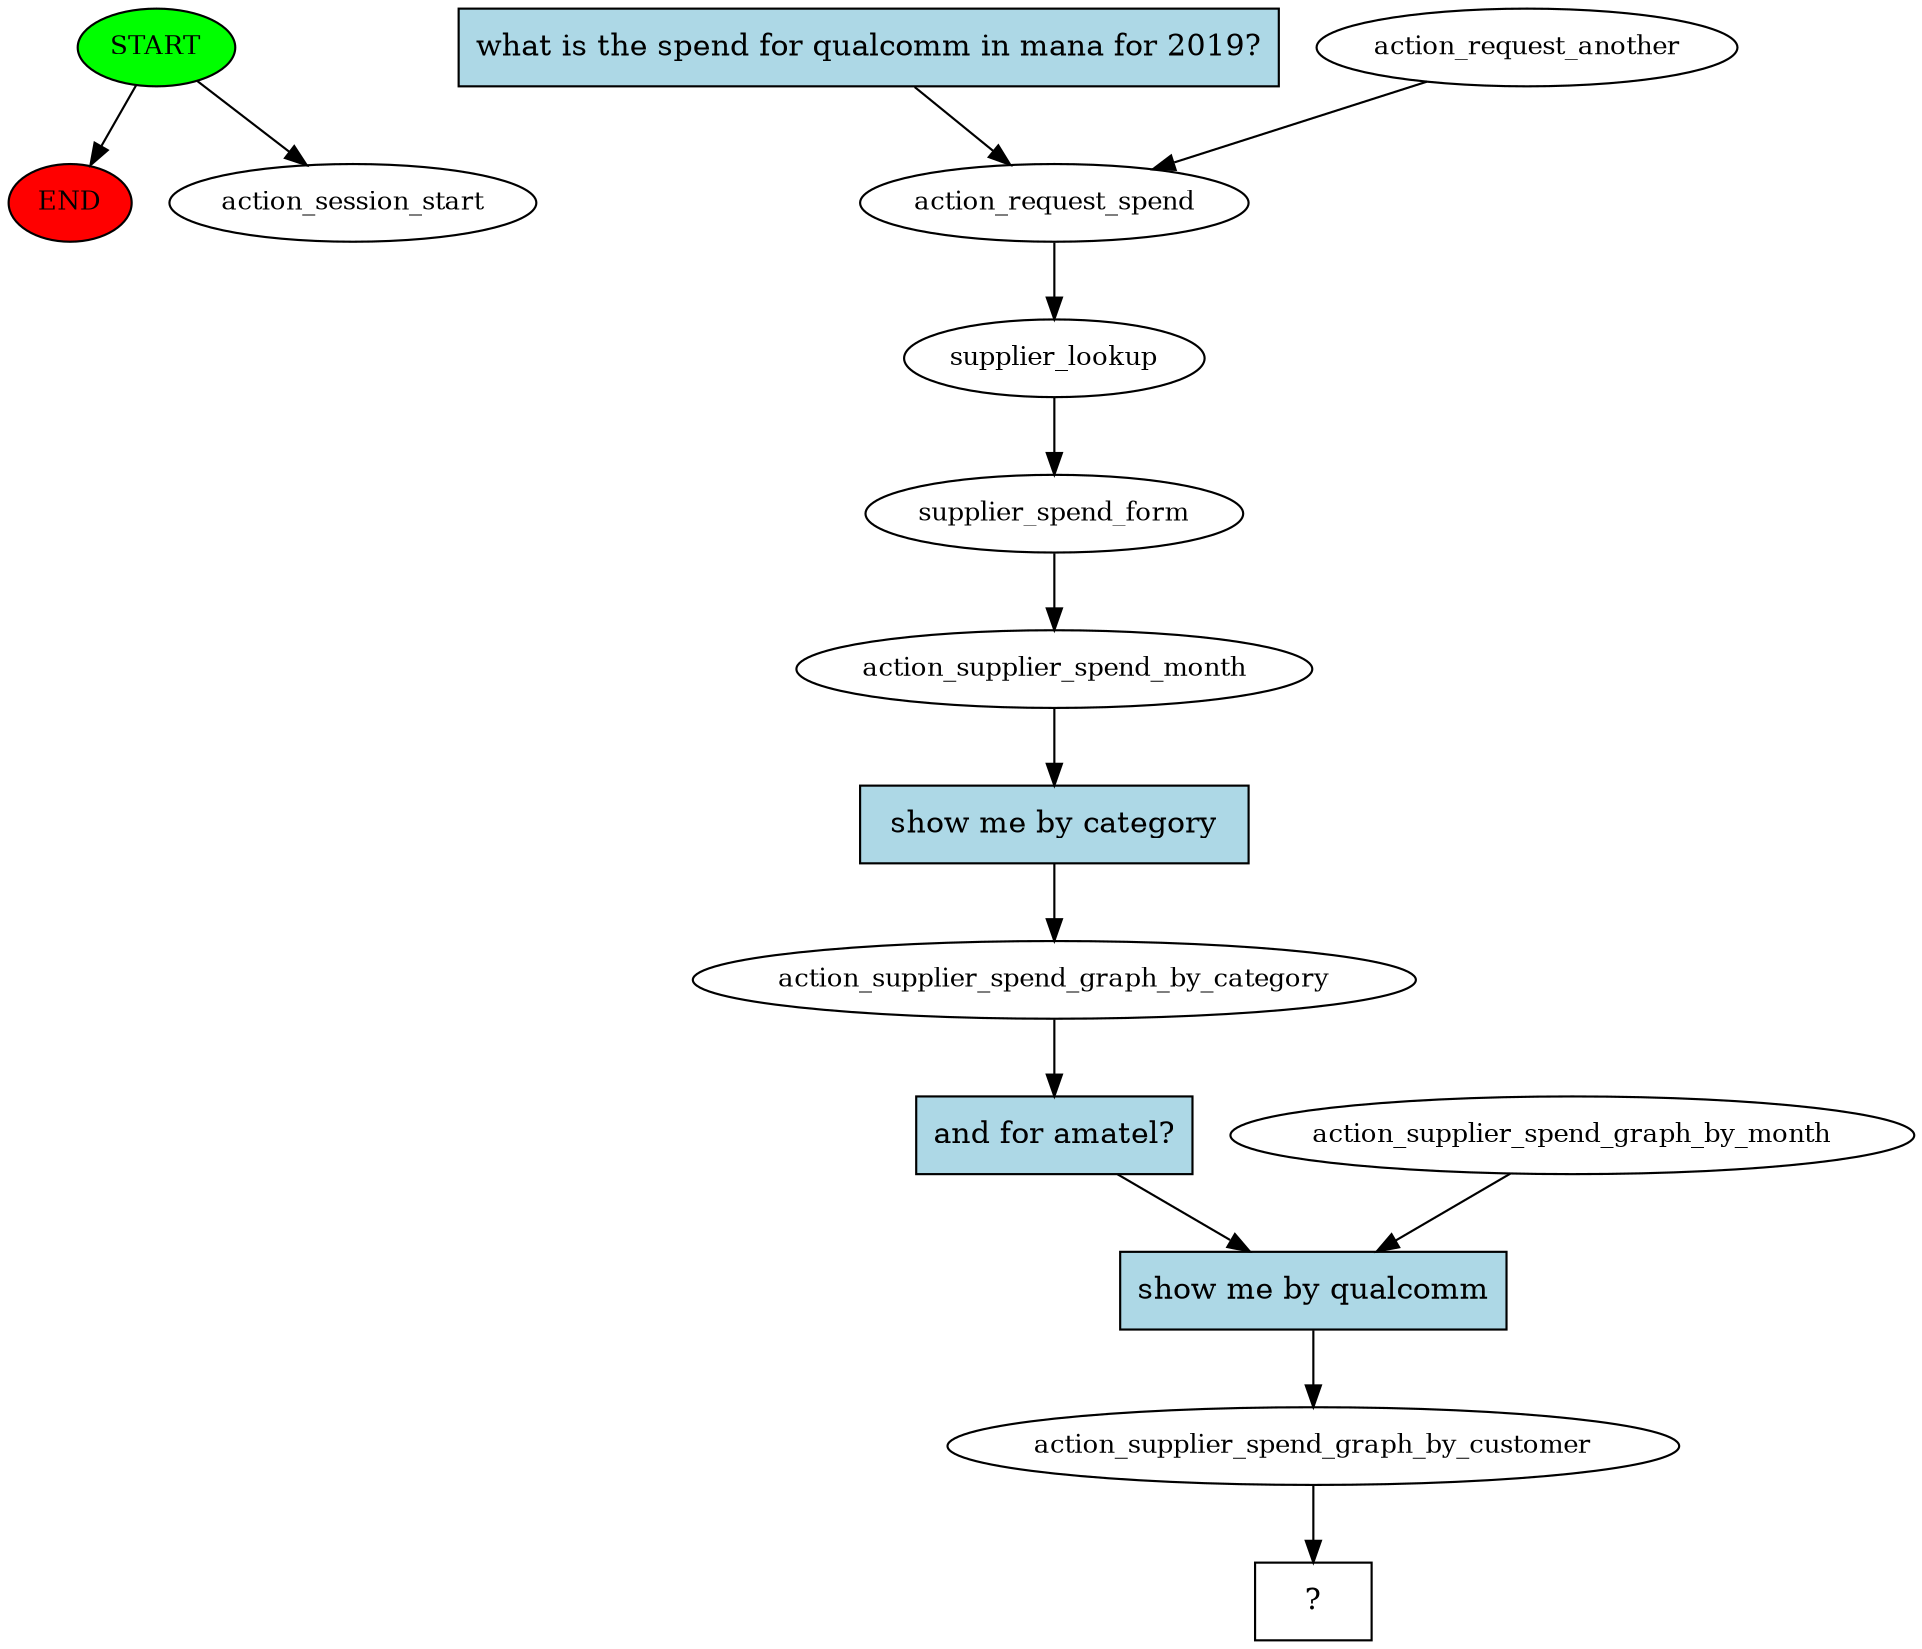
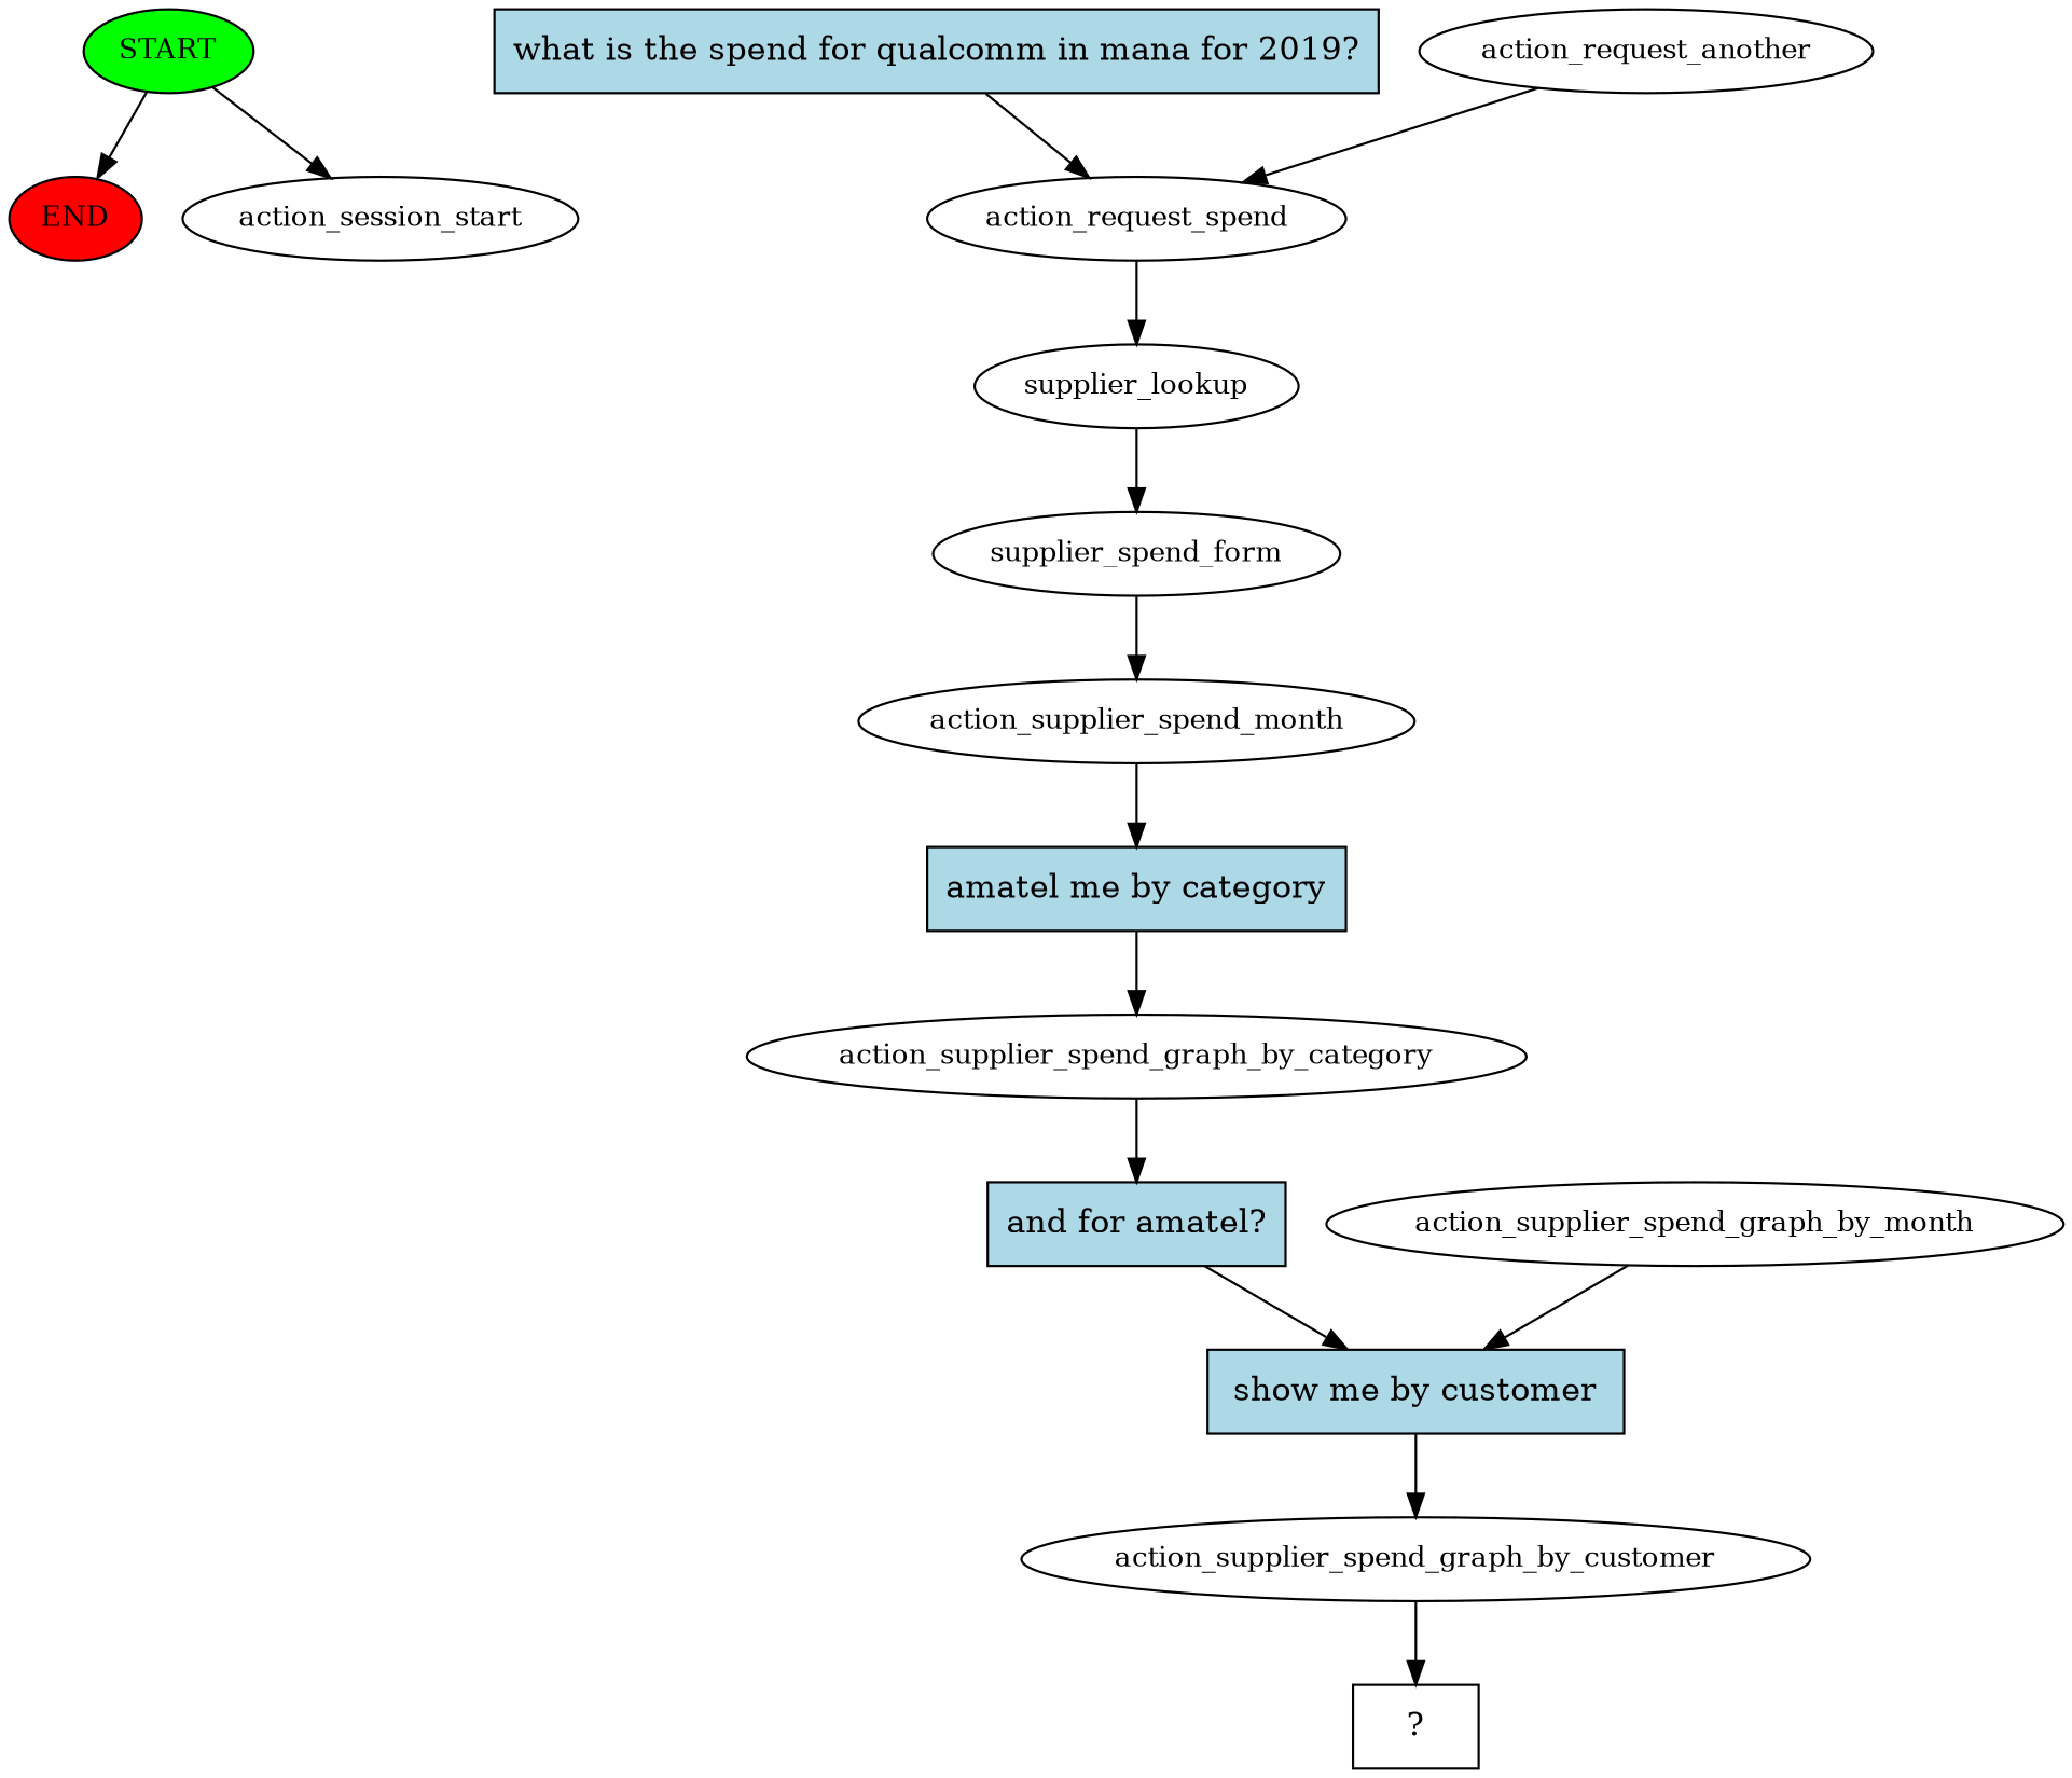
  digraph {
    node [fontsize=12]
    n1 [fillcolor=green label=START style=filled]
    n2 [fillcolor=red label=END style=filled]
    n3 [label=action_session_start]
    n4 [fillcolor=lightblue label="what is the spend for qualcomm in mana for 2019?" shape=rect style=filled fontsize=""]
    n5 [label=action_request_spend]
    n6 [label=supplier_lookup]
    n7 [label=supplier_spend_form]
    n8 [label=action_supplier_spend_month]
-   n9 [fillcolor=lightblue label="show me by category" shape=rect style=filled fontsize=""]
+   n9 [fillcolor=lightblue label="amatel me by category" shape=rect style=filled fontsize=""]
    n10 [label=action_supplier_spend_graph_by_category]
    n11 [fillcolor=lightblue label="and for amatel?" shape=rect style=filled fontsize=""]
-   n12 [fillcolor=lightblue label="show me by qualcomm" shape=rect style=filled fontsize=""]
+   n12 [fillcolor=lightblue label="show me by customer" shape=rect style=filled fontsize=""]
    n13 [label=action_request_another]
    n14 [label=action_supplier_spend_graph_by_month]
    n15 [label=action_supplier_spend_graph_by_customer]
    n16 [label="  ?  " shape=rect fontsize=""]
    n1 -> n2
    n1 -> n3
    n4 -> n5
    n5 -> n6
    n6 -> n7
    n7 -> n8
    n8 -> n9
    n9 -> n10
    n10 -> n11
    n11 -> n12
    n12 -> n15
    n13 -> n5
    n14 -> n12
    n15 -> n16
  }
